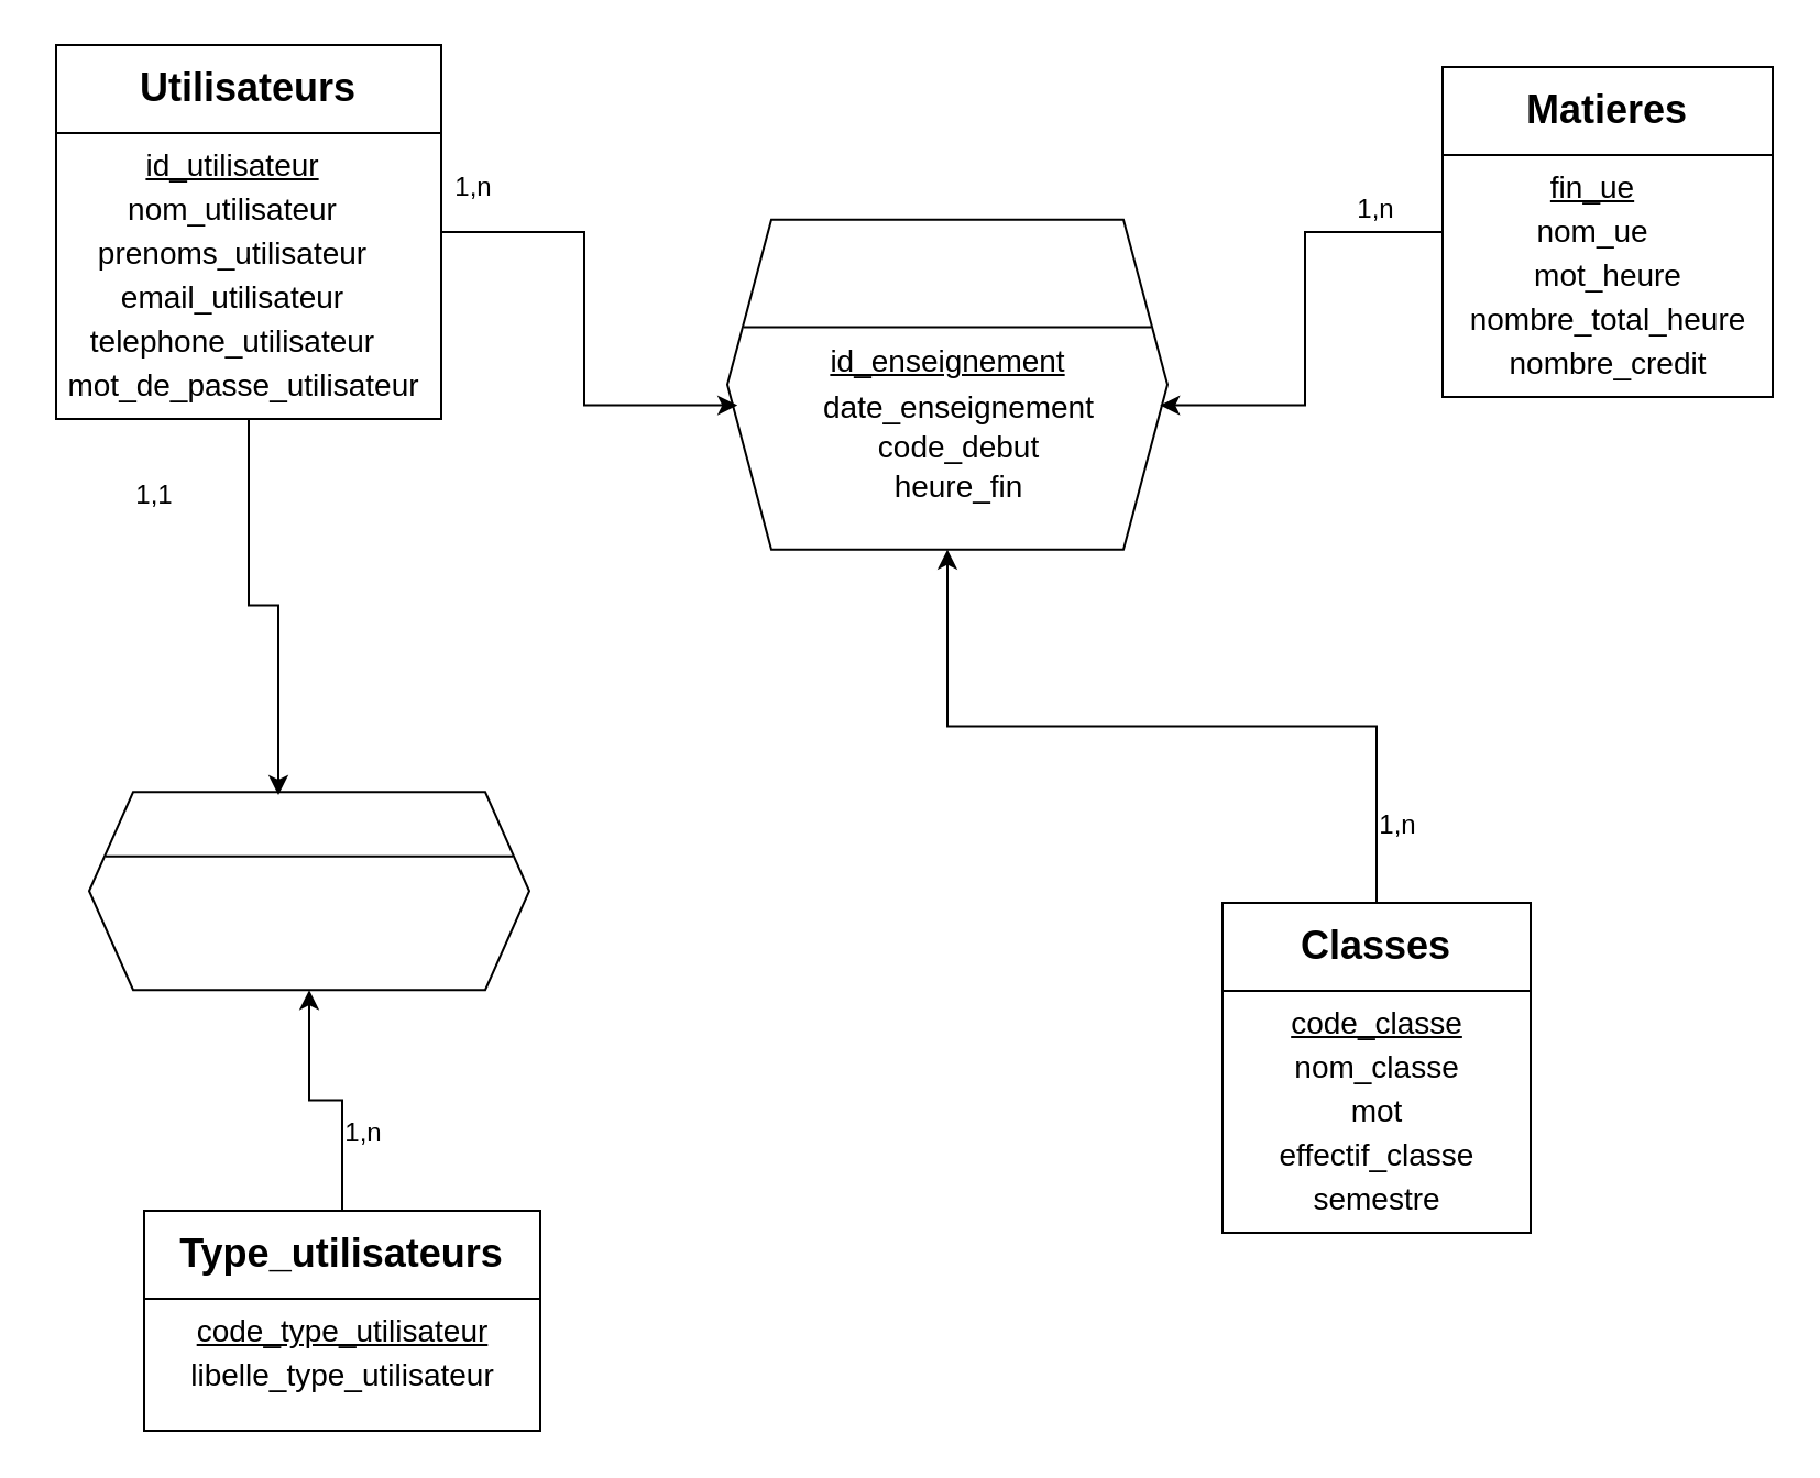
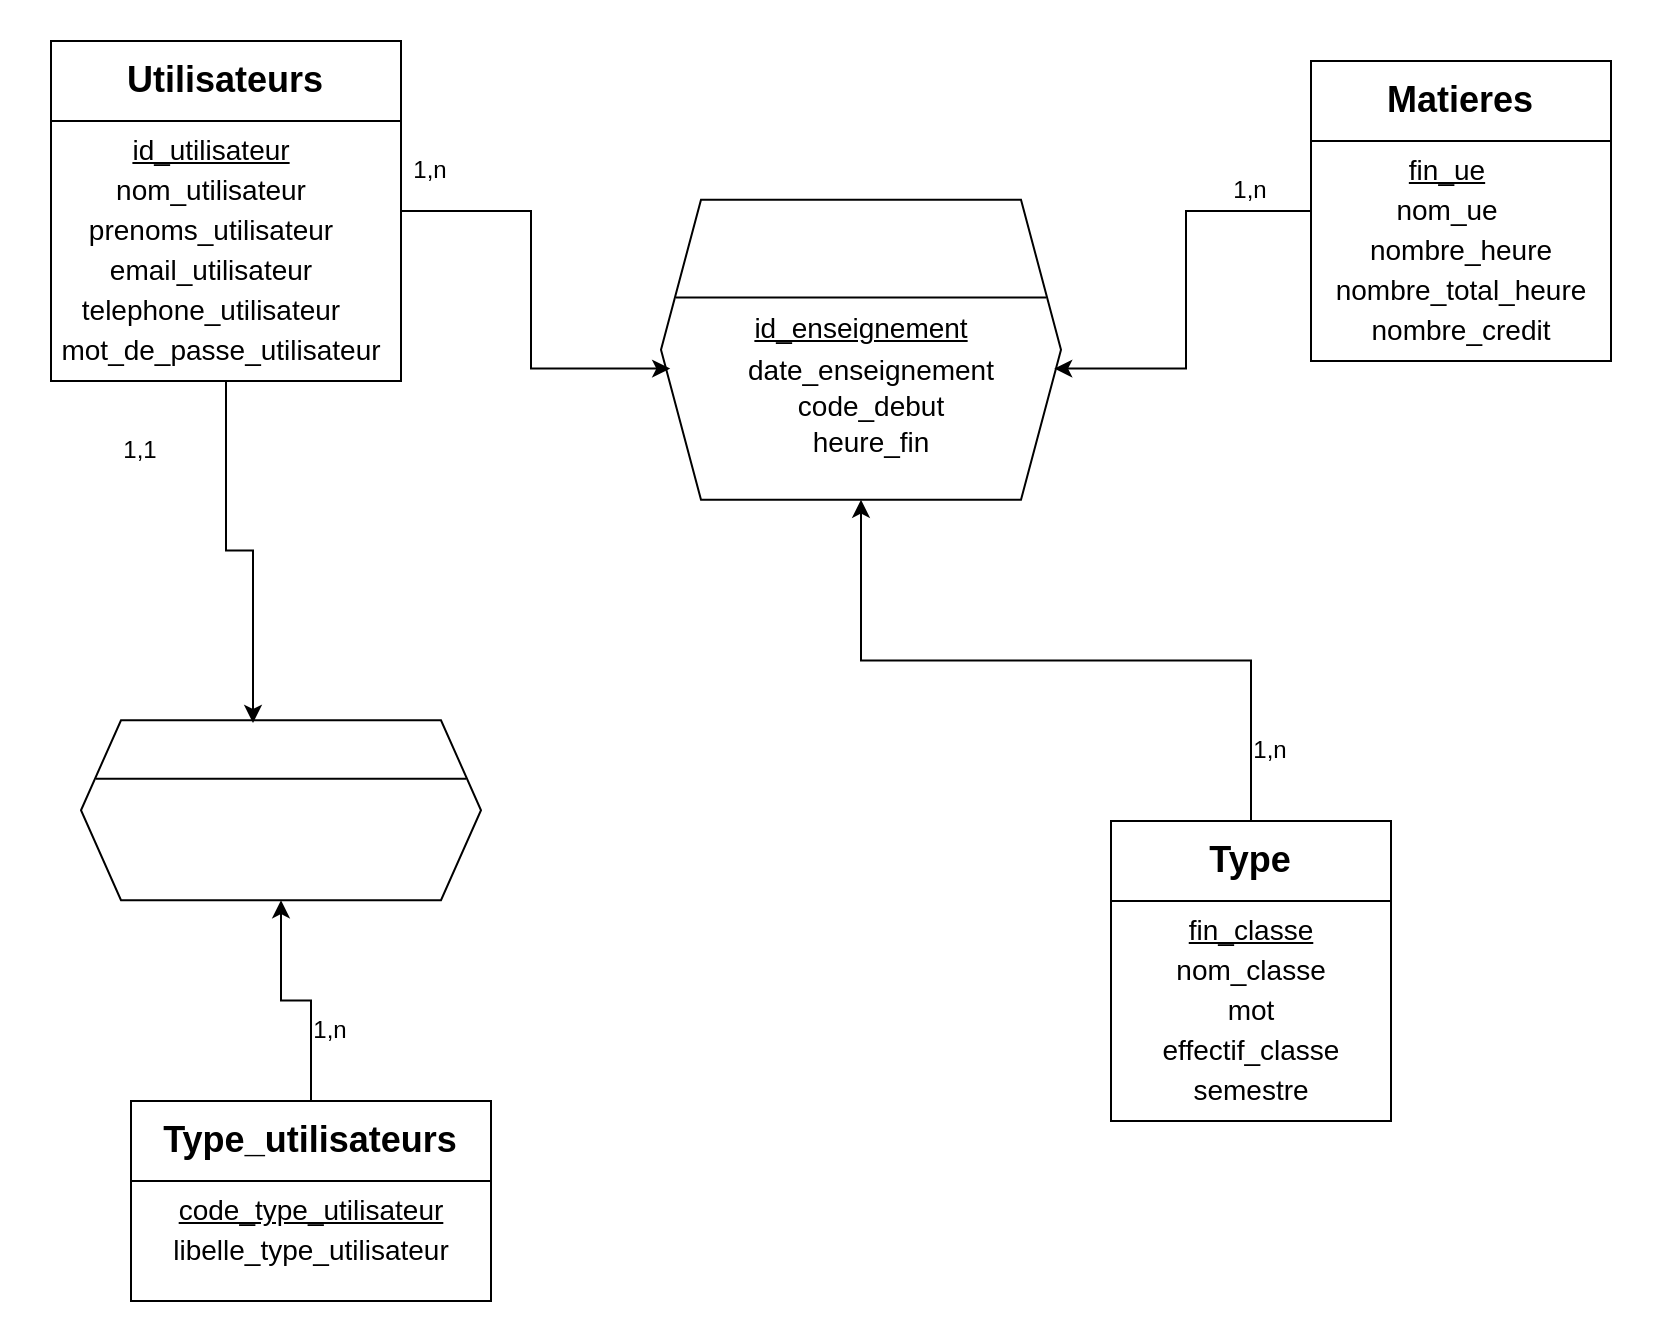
  <mxCell id="0" />
  <mxCell id="1" parent="0" />
  <mxCell id="2" value="&lt;font style=&quot;font-size: 18px;&quot;&gt;Utilisateurs&lt;/font&gt;" style="swimlane;whiteSpace=wrap;html=1;startSize=40;" parent="1" vertex="1"><mxGeometry x="25" y="20" width="175" height="170" as="geometry" /></mxCell>
  <mxCell id="3" value="&lt;font style=&quot;font-size: 14px;&quot;&gt;&lt;u&gt;id_utilisateur&lt;/u&gt;&lt;/font&gt;" style="text;html=1;align=center;verticalAlign=middle;resizable=0;points=[];autosize=1;strokeColor=none;fillColor=none;" parent="2" vertex="1"><mxGeometry x="30" y="40" width="100" height="30" as="geometry" /></mxCell>
  <mxCell id="4" value="&lt;font style=&quot;font-size: 14px;&quot;&gt;nom_utilisateur&lt;/font&gt;" style="text;html=1;align=center;verticalAlign=middle;resizable=0;points=[];autosize=1;strokeColor=none;fillColor=none;" parent="2" vertex="1"><mxGeometry x="20" y="60" width="120" height="30" as="geometry" /></mxCell>
  <mxCell id="5" value="&lt;font style=&quot;font-size: 14px;&quot;&gt;telephone_utilisateur&lt;/font&gt;" style="text;html=1;align=center;verticalAlign=middle;resizable=0;points=[];autosize=1;strokeColor=none;fillColor=none;" parent="2" vertex="1"><mxGeometry x="5" y="120" width="150" height="30" as="geometry" /></mxCell>
  <mxCell id="6" value="&lt;font style=&quot;font-size: 14px;&quot;&gt;email_utilisateur&lt;/font&gt;" style="text;html=1;align=center;verticalAlign=middle;resizable=0;points=[];autosize=1;strokeColor=none;fillColor=none;" parent="2" vertex="1"><mxGeometry x="20" y="100" width="120" height="30" as="geometry" /></mxCell>
  <mxCell id="7" value="&lt;font style=&quot;font-size: 14px;&quot;&gt;prenoms_utilisateur&lt;/font&gt;" style="text;html=1;align=center;verticalAlign=middle;resizable=0;points=[];autosize=1;strokeColor=none;fillColor=none;" parent="2" vertex="1"><mxGeometry x="5" y="80" width="150" height="30" as="geometry" /></mxCell>
  <mxCell id="8" value="&lt;font style=&quot;font-size: 14px;&quot;&gt;mot_de_passe_utilisateur&lt;/font&gt;" style="text;html=1;align=center;verticalAlign=middle;resizable=0;points=[];autosize=1;strokeColor=none;fillColor=none;" parent="2" vertex="1"><mxGeometry x="-5" y="140" width="180" height="30" as="geometry" /></mxCell>
  <mxCell id="9" value="&lt;font style=&quot;font-size: 18px;&quot;&gt;Matieres&lt;/font&gt;" style="swimlane;whiteSpace=wrap;html=1;startSize=40;" parent="1" vertex="1"><mxGeometry x="655" y="30" width="150" height="150" as="geometry" /></mxCell>
  <mxCell id="10" value="&lt;font style=&quot;font-size: 14px;&quot;&gt;&lt;u&gt;fin_ue&lt;/u&gt;&lt;/font&gt;" style="text;html=1;align=center;verticalAlign=middle;resizable=0;points=[];autosize=1;strokeColor=none;fillColor=none;" parent="9" vertex="1"><mxGeometry x="28" y="40" width="80" height="30" as="geometry" /></mxCell>
  <mxCell id="11" value="&lt;span style=&quot;font-size: 14px;&quot;&gt;nom_ue&lt;/span&gt;" style="text;html=1;align=center;verticalAlign=middle;resizable=0;points=[];autosize=1;strokeColor=none;fillColor=none;" parent="9" vertex="1"><mxGeometry x="33" y="60" width="70" height="30" as="geometry" /></mxCell>
- <mxCell id="12" value="&lt;font style=&quot;font-size: 14px;&quot;&gt;mot_heure&lt;/font&gt;" style="text;html=1;align=center;verticalAlign=middle;resizable=0;points=[];autosize=1;strokeColor=none;fillColor=none;" parent="9" vertex="1"><mxGeometry x="20" y="80" width="110" height="30" as="geometry" /></mxCell>
+ <mxCell id="12" value="&lt;font style=&quot;font-size: 14px;&quot;&gt;nombre_heure&lt;/font&gt;" style="text;html=1;align=center;verticalAlign=middle;resizable=0;points=[];autosize=1;strokeColor=none;fillColor=none;" parent="9" vertex="1"><mxGeometry x="20" y="80" width="110" height="30" as="geometry" /></mxCell>
  <mxCell id="13" value="&lt;font style=&quot;font-size: 14px;&quot;&gt;nombre_credit&lt;/font&gt;" style="text;html=1;align=center;verticalAlign=middle;resizable=0;points=[];autosize=1;strokeColor=none;fillColor=none;" parent="9" vertex="1"><mxGeometry x="20" y="120" width="110" height="30" as="geometry" /></mxCell>
  <mxCell id="14" value="&lt;font style=&quot;font-size: 14px;&quot;&gt;nombre_total_heure&lt;/font&gt;" style="text;html=1;align=center;verticalAlign=middle;resizable=0;points=[];autosize=1;strokeColor=none;fillColor=none;" parent="9" vertex="1"><mxGeometry y="100" width="150" height="30" as="geometry" /></mxCell>
- <mxCell id="15" value="&lt;font style=&quot;font-size: 18px;&quot;&gt;Classes&lt;/font&gt;" style="swimlane;whiteSpace=wrap;html=1;startSize=40;" parent="1" vertex="1"><mxGeometry x="555" y="410" width="140" height="150" as="geometry" /></mxCell>
- <mxCell id="16" value="&lt;font style=&quot;font-size: 14px;&quot;&gt;&lt;u&gt;code_classe&lt;/u&gt;&lt;/font&gt;" style="text;html=1;align=center;verticalAlign=middle;resizable=0;points=[];autosize=1;strokeColor=none;fillColor=none;" parent="15" vertex="1"><mxGeometry x="20" y="40" width="100" height="30" as="geometry" /></mxCell>
+ <mxCell id="15" value="&lt;font style=&quot;font-size: 18px;&quot;&gt;Type&lt;/font&gt;" style="swimlane;whiteSpace=wrap;html=1;startSize=40;" parent="1" vertex="1"><mxGeometry x="555" y="410" width="140" height="150" as="geometry" /></mxCell>
+ <mxCell id="16" value="&lt;font style=&quot;font-size: 14px;&quot;&gt;&lt;u&gt;fin_classe&lt;/u&gt;&lt;/font&gt;" style="text;html=1;align=center;verticalAlign=middle;resizable=0;points=[];autosize=1;strokeColor=none;fillColor=none;" parent="15" vertex="1"><mxGeometry x="20" y="40" width="100" height="30" as="geometry" /></mxCell>
  <mxCell id="17" value="&lt;font style=&quot;font-size: 14px;&quot;&gt;nom_classe&lt;/font&gt;" style="text;html=1;align=center;verticalAlign=middle;resizable=0;points=[];autosize=1;strokeColor=none;fillColor=none;" parent="15" vertex="1"><mxGeometry x="20" y="60" width="100" height="30" as="geometry" /></mxCell>
  <mxCell id="18" value="&lt;font style=&quot;font-size: 14px;&quot;&gt;effectif_classe&lt;/font&gt;" style="text;html=1;align=center;verticalAlign=middle;resizable=0;points=[];autosize=1;strokeColor=none;fillColor=none;" parent="15" vertex="1"><mxGeometry x="15" y="100" width="110" height="30" as="geometry" /></mxCell>
  <mxCell id="19" value="&lt;font style=&quot;font-size: 14px;&quot;&gt;semestre&lt;/font&gt;" style="text;html=1;align=center;verticalAlign=middle;resizable=0;points=[];autosize=1;strokeColor=none;fillColor=none;" parent="15" vertex="1"><mxGeometry x="30" y="120" width="80" height="30" as="geometry" /></mxCell>
  <mxCell id="20" value="&lt;font style=&quot;font-size: 14px;&quot;&gt;mot&lt;/font&gt;" style="text;html=1;align=center;verticalAlign=middle;resizable=0;points=[];autosize=1;strokeColor=none;fillColor=none;" parent="15" vertex="1"><mxGeometry x="40" y="80" width="60" height="30" as="geometry" /></mxCell>
  <mxCell id="21" value="" style="group" parent="1" vertex="1" connectable="0"><mxGeometry x="335" y="100" width="200" height="150" as="geometry" /></mxCell>
  <mxCell id="22" value="" style="shape=hexagon;perimeter=hexagonPerimeter2;whiteSpace=wrap;html=1;fixedSize=1;" parent="21" vertex="1"><mxGeometry x="-5" y="-0.635" width="200" height="150" as="geometry" /></mxCell>
  <mxCell id="23" value="" style="line;strokeWidth=1;rotatable=0;dashed=0;labelPosition=right;align=left;verticalAlign=middle;spacingTop=0;spacingLeft=6;points=[];portConstraint=eastwest;" parent="21" vertex="1"><mxGeometry x="2.5" y="42.857" width="185" height="10.714" as="geometry" /></mxCell>
  <mxCell id="24" value="&lt;font style=&quot;font-size: 14px;&quot;&gt;&lt;u&gt;id_enseignement&lt;/u&gt;&lt;/font&gt;" style="text;html=1;align=center;verticalAlign=middle;resizable=0;points=[];autosize=1;strokeColor=none;fillColor=none;" parent="21" vertex="1"><mxGeometry x="30" y="48.533" width="130" height="30" as="geometry" /></mxCell>
  <mxCell id="25" value="&lt;span style=&quot;font-size: 14px;&quot;&gt;code_debut&lt;/span&gt;" style="text;html=1;align=center;verticalAlign=middle;resizable=0;points=[];autosize=1;strokeColor=none;fillColor=none;" parent="21" vertex="1"><mxGeometry x="50" y="88.232" width="100" height="30" as="geometry" /></mxCell>
  <mxCell id="26" value="&lt;span style=&quot;font-size: 14px;&quot;&gt;heure_fin&lt;/span&gt;" style="text;html=1;align=center;verticalAlign=middle;resizable=0;points=[];autosize=1;strokeColor=none;fillColor=none;" parent="21" vertex="1"><mxGeometry x="60" y="105.884" width="80" height="30" as="geometry" /></mxCell>
  <mxCell id="27" value="&lt;font style=&quot;font-size: 14px;&quot;&gt;date_enseignement&lt;/font&gt;" style="text;html=1;align=center;verticalAlign=middle;resizable=0;points=[];autosize=1;strokeColor=none;fillColor=none;" parent="21" vertex="1"><mxGeometry x="25" y="69.962" width="150" height="30" as="geometry" /></mxCell>
  <mxCell id="28" value="1,n" style="text;html=1;align=center;verticalAlign=middle;whiteSpace=wrap;rounded=0;" parent="1" vertex="1"><mxGeometry x="185" y="70" width="60" height="30" as="geometry" /></mxCell>
  <mxCell id="29" value="1,n" style="text;html=1;align=center;verticalAlign=middle;whiteSpace=wrap;rounded=0;" parent="1" vertex="1"><mxGeometry x="605" y="360" width="60" height="30" as="geometry" /></mxCell>
  <mxCell id="30" value="1,n" style="text;html=1;align=center;verticalAlign=middle;whiteSpace=wrap;rounded=0;" parent="1" vertex="1"><mxGeometry x="595" y="80" width="60" height="30" as="geometry" /></mxCell>
  <mxCell id="31" style="edgeStyle=orthogonalEdgeStyle;rounded=0;orthogonalLoop=1;jettySize=auto;html=1;exitX=1;exitY=0.5;exitDx=0;exitDy=0;entryX=0.023;entryY=0.563;entryDx=0;entryDy=0;entryPerimeter=0;" parent="1" source="2" target="22" edge="1"><mxGeometry relative="1" as="geometry" /></mxCell>
  <mxCell id="32" style="edgeStyle=orthogonalEdgeStyle;rounded=0;orthogonalLoop=1;jettySize=auto;html=1;exitX=0;exitY=0.5;exitDx=0;exitDy=0;entryX=0.983;entryY=0.563;entryDx=0;entryDy=0;entryPerimeter=0;" parent="1" source="9" target="22" edge="1"><mxGeometry relative="1" as="geometry"><mxPoint x="555" y="190" as="targetPoint" /></mxGeometry></mxCell>
  <mxCell id="33" style="edgeStyle=orthogonalEdgeStyle;rounded=0;orthogonalLoop=1;jettySize=auto;html=1;exitX=0.5;exitY=0;exitDx=0;exitDy=0;entryX=0.5;entryY=1;entryDx=0;entryDy=0;" parent="1" source="15" target="22" edge="1"><mxGeometry relative="1" as="geometry"><mxPoint x="435" y="260" as="targetPoint" /></mxGeometry></mxCell>
  <mxCell id="34" style="edgeStyle=orthogonalEdgeStyle;rounded=0;orthogonalLoop=1;jettySize=auto;html=1;exitX=0.5;exitY=0;exitDx=0;exitDy=0;entryX=0.5;entryY=1;entryDx=0;entryDy=0;" parent="1" source="35" target="39" edge="1"><mxGeometry relative="1" as="geometry" /></mxCell>
  <mxCell id="35" value="&lt;font style=&quot;font-size: 18px;&quot;&gt;Type_utilisateurs&lt;/font&gt;" style="swimlane;whiteSpace=wrap;html=1;startSize=40;" parent="1" vertex="1"><mxGeometry x="65" y="550" width="180" height="100" as="geometry" /></mxCell>
  <mxCell id="36" value="&lt;font style=&quot;font-size: 14px;&quot;&gt;&lt;u&gt;code_type_utilisateur&lt;/u&gt;&lt;/font&gt;" style="text;html=1;align=center;verticalAlign=middle;resizable=0;points=[];autosize=1;strokeColor=none;fillColor=none;" parent="35" vertex="1"><mxGeometry x="10" y="40" width="160" height="30" as="geometry" /></mxCell>
  <mxCell id="37" value="&lt;span style=&quot;font-size: 14px;&quot;&gt;libelle_type_utilisateur&lt;/span&gt;" style="text;html=1;align=center;verticalAlign=middle;resizable=0;points=[];autosize=1;strokeColor=none;fillColor=none;" parent="35" vertex="1"><mxGeometry x="10" y="60" width="160" height="30" as="geometry" /></mxCell>
  <mxCell id="38" value="" style="group" parent="1" vertex="1" connectable="0"><mxGeometry x="45" y="360" width="200" height="90" as="geometry" /></mxCell>
  <mxCell id="39" value="" style="shape=hexagon;perimeter=hexagonPerimeter2;whiteSpace=wrap;html=1;fixedSize=1;" parent="38" vertex="1"><mxGeometry x="-5" y="-0.381" width="200" height="90" as="geometry" /></mxCell>
  <mxCell id="40" value="" style="line;strokeWidth=1;rotatable=0;dashed=0;labelPosition=right;align=left;verticalAlign=middle;spacingTop=0;spacingLeft=6;points=[];portConstraint=eastwest;" parent="38" vertex="1"><mxGeometry x="2.5" y="25.714" width="185" height="6.429" as="geometry" /></mxCell>
  <mxCell id="41" style="edgeStyle=orthogonalEdgeStyle;rounded=0;orthogonalLoop=1;jettySize=auto;html=1;exitX=0.5;exitY=1;exitDx=0;exitDy=0;entryX=0.43;entryY=0.015;entryDx=0;entryDy=0;entryPerimeter=0;" parent="1" source="2" target="39" edge="1"><mxGeometry relative="1" as="geometry" /></mxCell>
  <mxCell id="42" value="1,1" style="text;html=1;align=center;verticalAlign=middle;whiteSpace=wrap;rounded=0;" parent="1" vertex="1"><mxGeometry x="40" y="210" width="60" height="30" as="geometry" /></mxCell>
  <mxCell id="43" value="1,n" style="text;html=1;align=center;verticalAlign=middle;whiteSpace=wrap;rounded=0;" parent="1" vertex="1"><mxGeometry x="135" y="500" width="60" height="30" as="geometry" /></mxCell>
